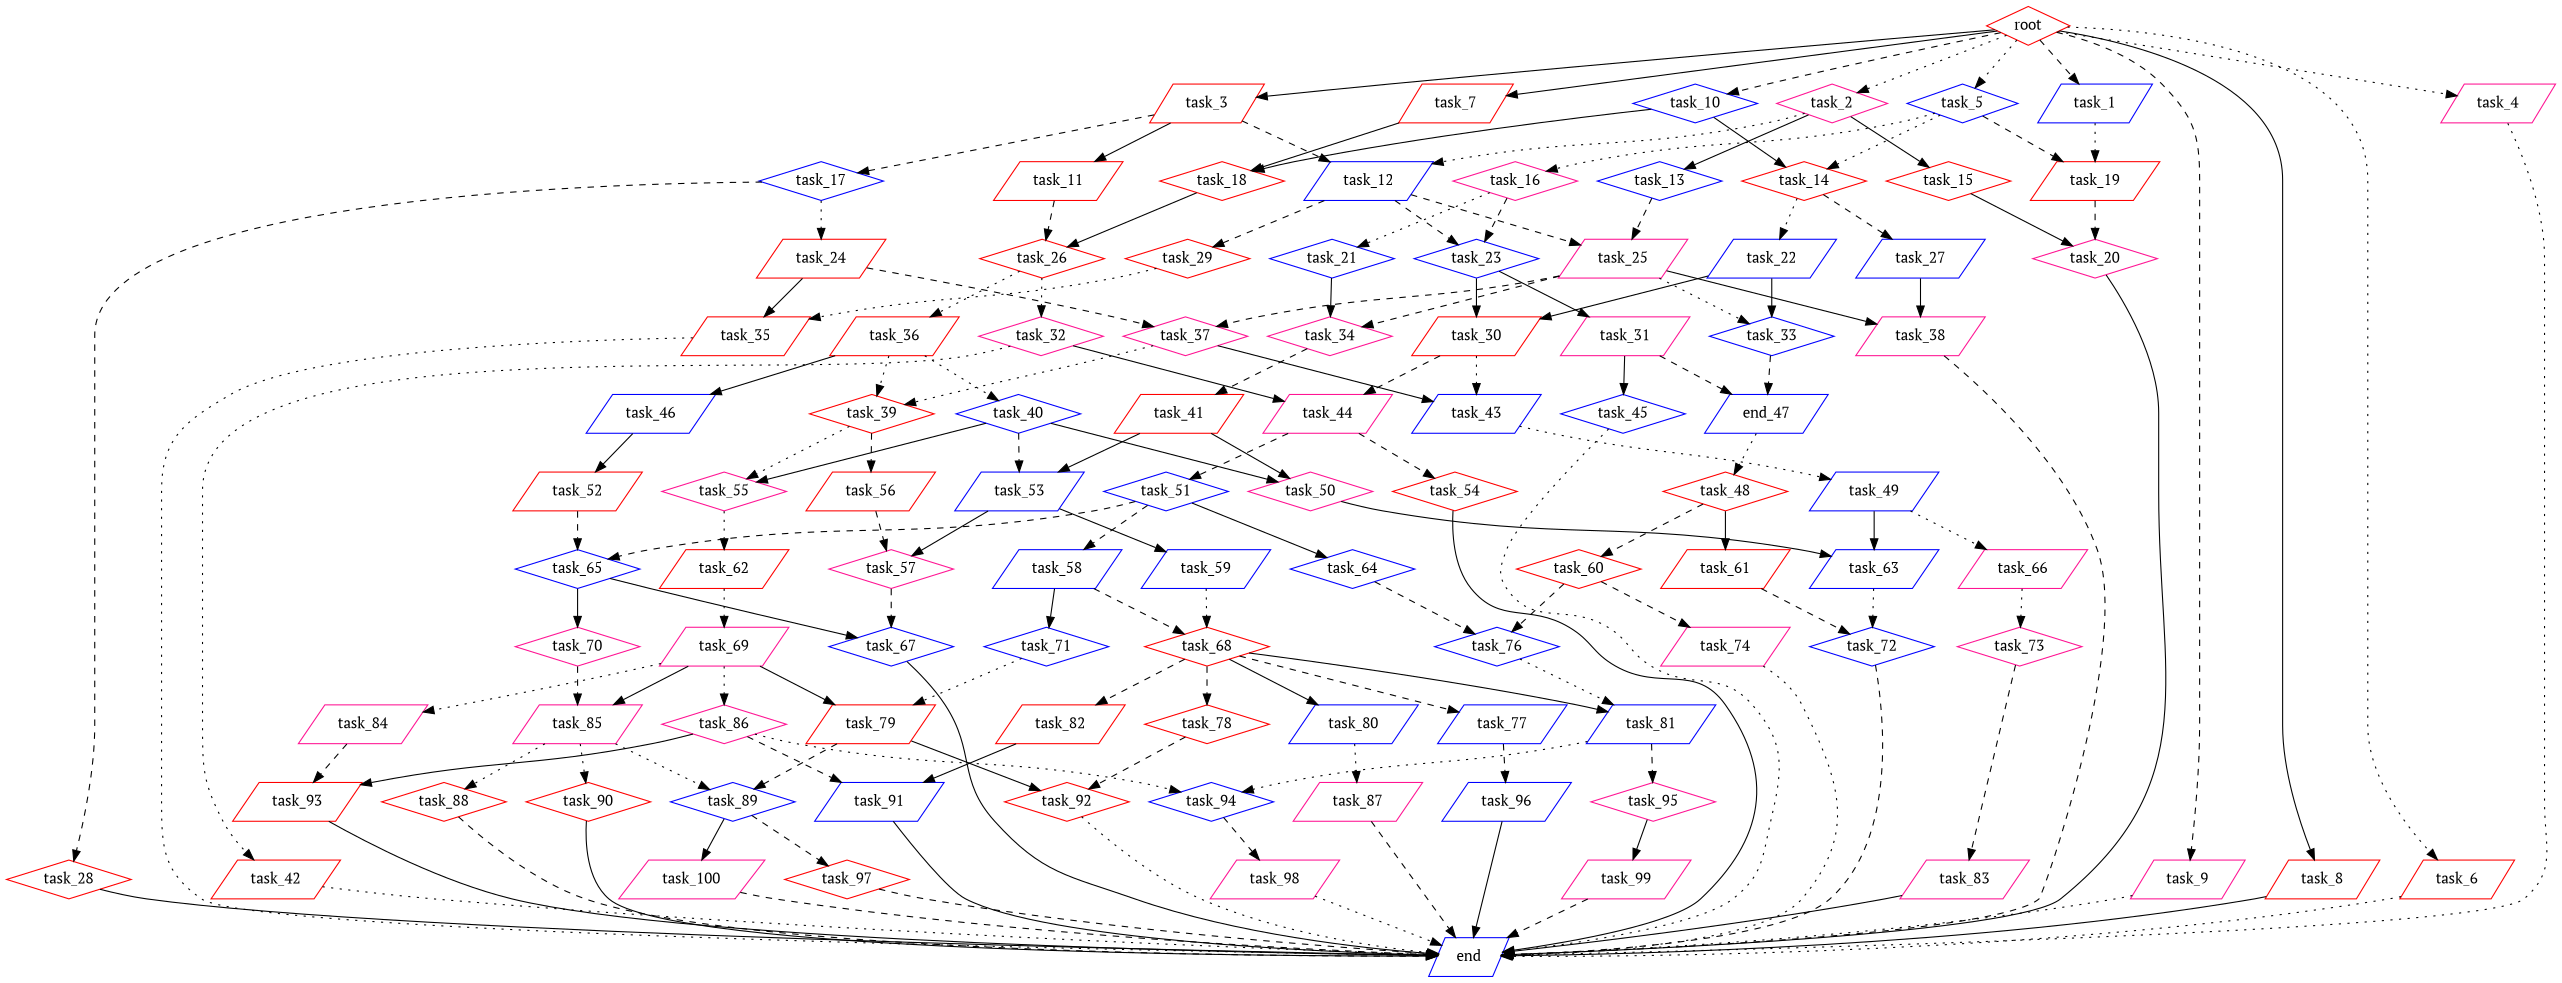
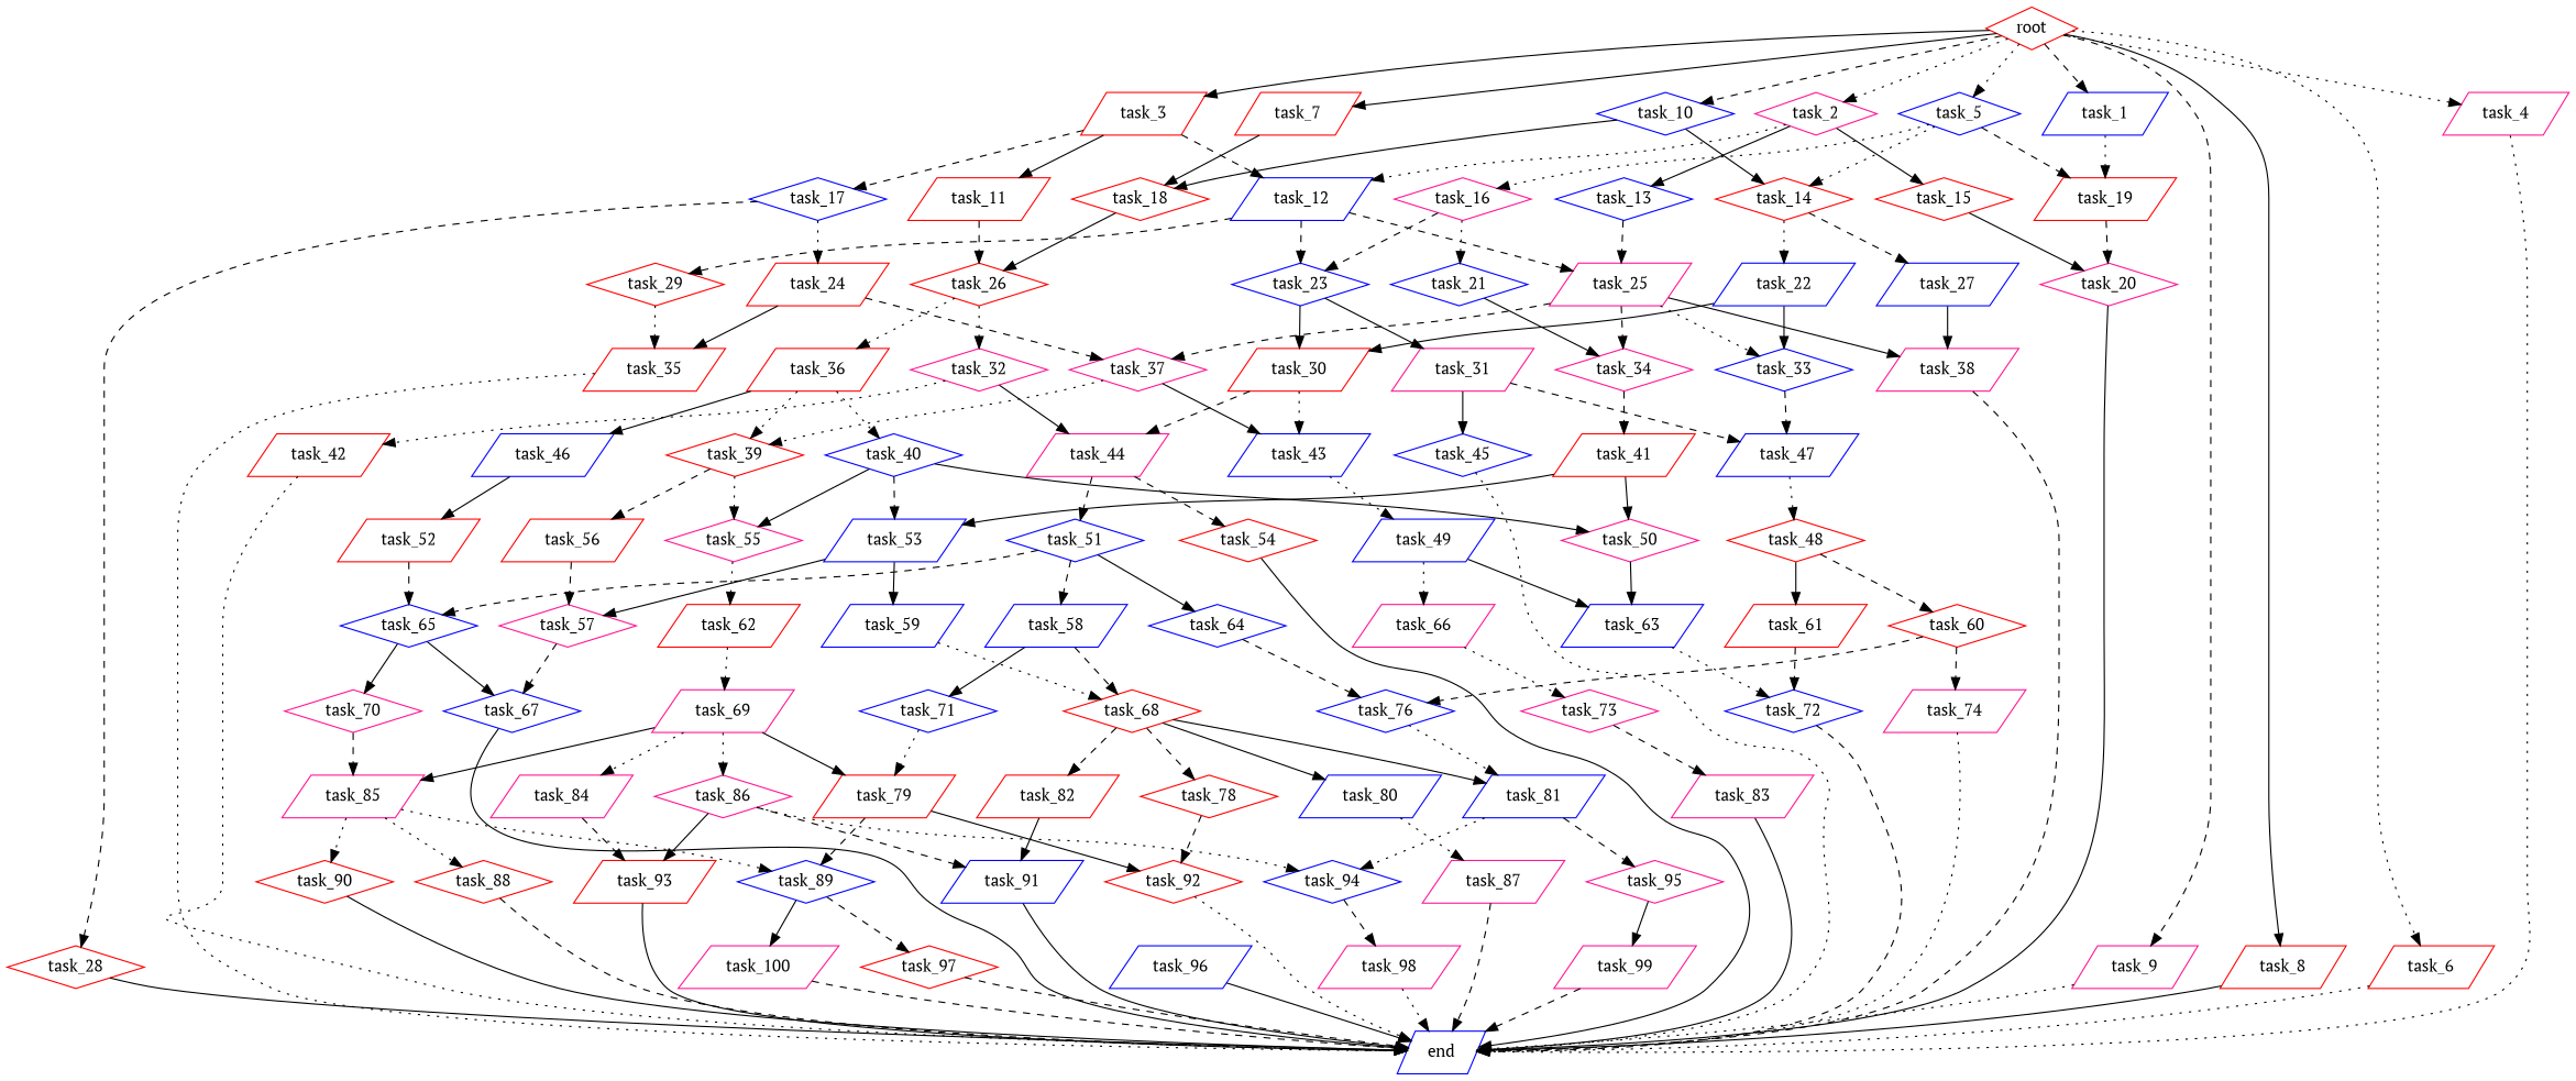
  digraph {
    fontname="PT Serif"
    node [color=blue fontname="PT Serif" shape=parallelogram]
    edge [fontname="PT Serif" style=dashed]
    task_13 [shape=diamond]
    task_25 [color=deeppink]
    task_37 [color=deeppink shape=diamond]
    task_38 [color=deeppink]
    task_33 [shape=diamond]
    task_34 [color=deeppink shape=diamond]
    task_10 [shape=diamond]
    task_14 [color=red shape=diamond]
    task_18 [color=red shape=diamond]
    task_22
    task_27
    task_26 [color=red shape=diamond]
    task_84 [color=deeppink]
    task_93 [color=red]
    end
    task_54 [color=red shape=diamond]
    task_50 [color=deeppink shape=diamond]
    task_63
    task_72 [shape=diamond]
    task_58
    task_68 [color=red shape=diamond]
    task_71 [shape=diamond]
    task_82 [color=red]
    task_80
    task_81
-   task_77
    task_78 [color=red shape=diamond]
    task_79 [color=red]
    task_30 [color=red]
    root [color=red shape=diamond]
    task_1
    task_7 [color=red]
    task_9 [color=deeppink]
    task_8 [color=red]
    task_2 [color=deeppink shape=diamond]
    task_5 [shape=diamond]
    task_3 [color=red]
    task_6 [color=red]
    task_4 [color=deeppink]
    task_19 [color=red]
    task_15 [color=red shape=diamond]
    task_12
    task_16 [color=deeppink shape=diamond]
    task_17 [shape=diamond]
    task_11 [color=red]
    task_91
    task_87 [color=deeppink]
    task_94 [shape=diamond]
    task_95 [color=deeppink shape=diamond]
    task_96
    task_92 [color=red shape=diamond]
    task_20 [color=deeppink shape=diamond]
    task_35 [color=red]
    task_24 [color=red]
    task_28 [color=red shape=diamond]
    task_89 [shape=diamond]
    task_97 [color=red shape=diamond]
    task_100 [color=deeppink]
    task_43
    task_39 [color=red shape=diamond]
    task_49
    task_56 [color=red]
    task_55 [color=deeppink shape=diamond]
    task_69 [color=deeppink]
    task_85 [color=deeppink]
    task_86 [color=deeppink shape=diamond]
    task_90 [color=red shape=diamond]
    task_88 [color=red shape=diamond]
    task_23 [shape=diamond]
    task_21 [shape=diamond]
    task_31 [color=deeppink]
-   task_47 [label=end_47]
+   task_47
    task_41 [color=red]
    task_44 [color=deeppink]
    task_99 [color=deeppink]
    task_29 [color=red shape=diamond]
    task_62 [color=red]
    task_48 [color=red shape=diamond]
    task_61 [color=red]
    task_60 [color=red shape=diamond]
    task_74 [color=deeppink]
    task_76 [shape=diamond]
    task_65 [shape=diamond]
    task_67 [shape=diamond]
    task_70 [color=deeppink shape=diamond]
    task_53
    task_57 [color=deeppink shape=diamond]
    task_59
    task_66 [color=deeppink]
    task_52 [color=red]
    task_98 [color=deeppink]
    task_51 [shape=diamond]
    task_64 [shape=diamond]
    task_36 [color=red]
    task_32 [color=deeppink shape=diamond]
    task_40 [shape=diamond]
    task_46
    task_42 [color=red]
    task_45 [shape=diamond]
    task_73 [color=deeppink shape=diamond]
    task_83 [color=deeppink]
    task_13 -> task_25
    task_25 -> task_37
    task_25 -> task_38 [style=solid]
    task_25 -> task_33 [style=dotted]
    task_25 -> task_34
    task_37 -> task_43 [style=solid]
    task_37 -> task_39 [style=dotted]
    task_38 -> end
    task_33 -> task_47
    task_34 -> task_41
    task_10 -> task_14 [style=solid]
    task_10 -> task_18 [style=solid]
    task_14 -> task_22 [style=dotted]
    task_14 -> task_27
    task_18 -> task_26 [style=solid]
    task_22 -> task_33 [style=solid]
    task_22 -> task_30 [style=solid]
    task_27 -> task_38 [style=solid]
    task_26 -> task_36 [style=dotted]
    task_26 -> task_32 [style=dotted]
    task_84 -> task_93
    task_93 -> end [style=solid]
    task_54 -> end [style=solid]
    task_50 -> task_63 [style=solid]
    task_63 -> task_72 [style=dotted]
    task_72 -> end
    task_58 -> task_68
    task_58 -> task_71 [style=solid]
    task_68 -> task_82
    task_68 -> task_80 [style=solid]
    task_68 -> task_81 [style=solid]
-   task_68 -> task_77
    task_68 -> task_78
    task_71 -> task_79 [style=dotted]
    task_82 -> task_91 [style=solid]
    task_80 -> task_87 [style=dotted]
    task_81 -> task_94 [style=dotted]
    task_81 -> task_95
-   task_77 -> task_96
    task_78 -> task_92
    task_79 -> task_92 [style=solid]
    task_79 -> task_89
    task_30 -> task_43 [style=dotted]
    task_30 -> task_44
    root -> task_10
    root -> task_1
    root -> task_7 [style=solid]
    root -> task_9
    root -> task_8 [style=solid]
    root -> task_2 [style=dotted]
    root -> task_5 [style=dotted]
    root -> task_3 [style=solid]
    root -> task_6 [style=dotted]
    root -> task_4 [style=dotted]
    task_1 -> task_19 [style=dotted]
    task_7 -> task_18 [style=solid]
    task_9 -> end [style=dotted]
    task_8 -> end [style=solid]
    task_2 -> task_13 [style=solid]
    task_2 -> task_15 [style=solid]
    task_2 -> task_12 [style=dotted]
    task_5 -> task_14 [style=dotted]
    task_5 -> task_19
    task_5 -> task_16 [style=dotted]
    task_3 -> task_12
    task_3 -> task_17
    task_3 -> task_11 [style=solid]
    task_6 -> end [style=dotted]
    task_4 -> end [style=dotted]
    task_19 -> task_20
    task_15 -> task_20 [style=solid]
    task_12 -> task_25
    task_12 -> task_23
    task_12 -> task_29
    task_16 -> task_23
    task_16 -> task_21 [style=dotted]
    task_17 -> task_24 [style=dotted]
    task_17 -> task_28
    task_11 -> task_26
    task_91 -> end [style=solid]
    task_87 -> end
    task_94 -> task_98
    task_95 -> task_99 [style=solid]
    task_96 -> end [style=solid]
    task_92 -> end [style=dotted]
    task_20 -> end [style=solid]
    task_35 -> end [style=dotted]
    task_24 -> task_37
    task_24 -> task_35 [style=solid]
    task_28 -> end [style=solid]
    task_89 -> task_97
    task_89 -> task_100 [style=solid]
    task_97 -> end
    task_100 -> end
    task_43 -> task_49 [style=dotted]
    task_39 -> task_56
    task_39 -> task_55 [style=dotted]
    task_49 -> task_63 [style=solid]
    task_49 -> task_66 [style=dotted]
    task_56 -> task_57
    task_55 -> task_62 [style=dotted]
    task_69 -> task_84 [style=dotted]
    task_69 -> task_79 [style=solid]
    task_69 -> task_85 [style=solid]
    task_69 -> task_86 [style=dotted]
    task_85 -> task_89 [style=dotted]
    task_85 -> task_90 [style=dotted]
    task_85 -> task_88 [style=dotted]
    task_86 -> task_93 [style=solid]
    task_86 -> task_91
    task_86 -> task_94 [style=dotted]
    task_90 -> end [style=solid]
    task_88 -> end
    task_23 -> task_30 [style=solid]
    task_23 -> task_31 [style=solid]
    task_21 -> task_34 [style=solid]
    task_31 -> task_47
    task_31 -> task_45 [style=solid]
    task_47 -> task_48 [style=dotted]
    task_41 -> task_50 [style=solid]
    task_41 -> task_53 [style=solid]
    task_44 -> task_54
    task_44 -> task_51
    task_99 -> end
    task_29 -> task_35 [style=dotted]
    task_62 -> task_69 [style=dotted]
    task_48 -> task_61 [style=solid]
    task_48 -> task_60
    task_61 -> task_72
    task_60 -> task_74
    task_60 -> task_76
    task_74 -> end [style=dotted]
    task_76 -> task_81 [style=dotted]
    task_65 -> task_67 [style=solid]
    task_65 -> task_70 [style=solid]
    task_67 -> end [style=solid]
    task_70 -> task_85
    task_53 -> task_57 [style=solid]
    task_53 -> task_59 [style=solid]
    task_57 -> task_67
    task_59 -> task_68 [style=dotted]
    task_66 -> task_73 [style=dotted]
    task_52 -> task_65
    task_98 -> end [style=dotted]
    task_51 -> task_58
    task_51 -> task_65
    task_51 -> task_64 [style=solid]
    task_64 -> task_76
    task_36 -> task_39 [style=dotted]
    task_36 -> task_40 [style=dotted]
    task_36 -> task_46 [style=solid]
    task_32 -> task_44 [style=solid]
    task_32 -> task_42 [style=dotted]
    task_40 -> task_50 [style=solid]
    task_40 -> task_55 [style=solid]
    task_40 -> task_53
    task_46 -> task_52 [style=solid]
    task_42 -> end [style=dotted]
    task_45 -> end [style=dotted]
    task_73 -> task_83
    task_83 -> end [style=solid]
  }
